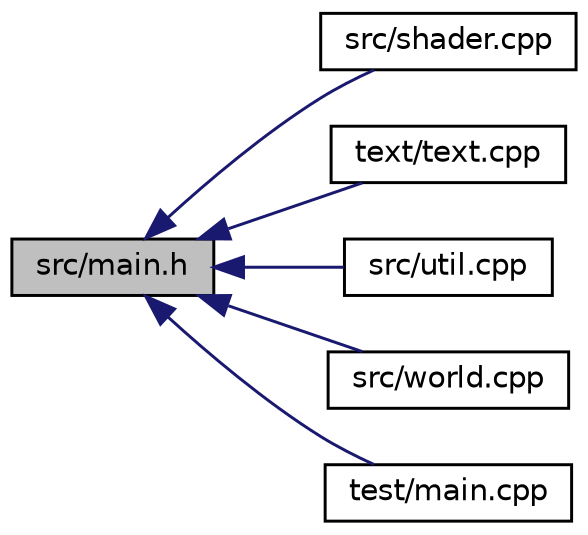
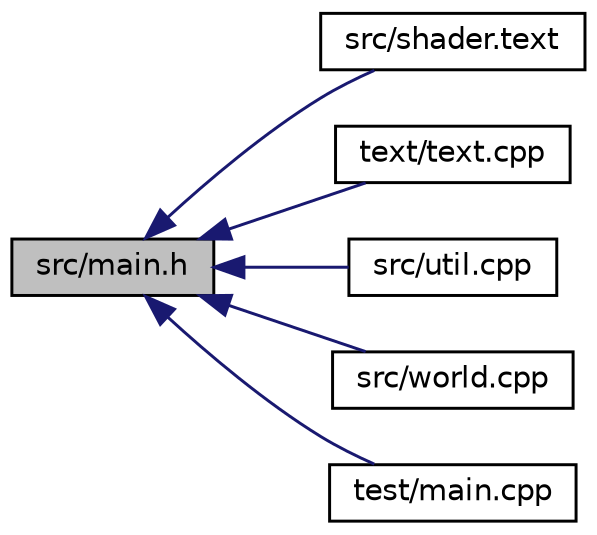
  digraph {
    rankdir=LR
    node [color=black fillcolor=white fontname=Helvetica fontsize=10 shape=record style=filled]
    edge [color=midnightblue dir=back fontname=Helvetica fontsize=10 labelfontname=Helvetica labelfontsize=10 style=solid]
    n1 [fillcolor=grey75 fontcolor=black height=0.2 label="src/main.h" width=0.4]
-   n2 [height=0.2 label="src/shader.cpp" width=0.4]
+   n2 [height=0.2 label="src/shader.text" width=0.4]
    n3 [height=0.2 label="text/text.cpp" width=0.4]
    n4 [height=0.2 label="src/util.cpp" width=0.4]
    n5 [height=0.2 label="src/world.cpp" width=0.4]
    n6 [height=0.2 label="test/main.cpp" width=0.4]
    n1 -> n2
    n1 -> n3
    n1 -> n4
    n1 -> n5
    n1 -> n6
  }
